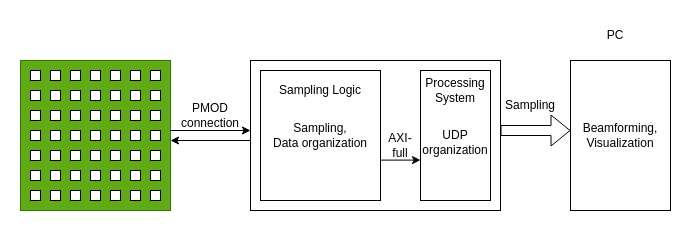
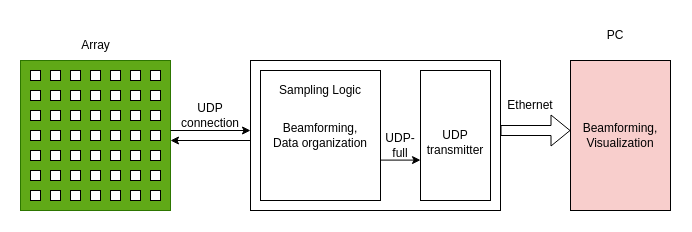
  <mxCell id="0" />
  <mxCell id="1" parent="0" />
  <mxCell id="2" value="" style="rounded=0;whiteSpace=wrap;html=1;" vertex="1" parent="1"><mxGeometry x="250" y="60" width="250" height="150" as="geometry" /></mxCell>
  <mxCell id="3" value="" style="rounded=0;whiteSpace=wrap;html=1;fillColor=#60a917;fontColor=#ffffff;strokeColor=#2D7600;" vertex="1" parent="1"><mxGeometry x="20" y="60" width="150" height="150" as="geometry" /></mxCell>
  <mxCell id="4" value="" style="rounded=0;whiteSpace=wrap;html=1;" vertex="1" parent="1"><mxGeometry x="30" y="70" width="10" height="10" as="geometry" /></mxCell>
  <mxCell id="5" value="" style="rounded=0;whiteSpace=wrap;html=1;" vertex="1" parent="1"><mxGeometry x="50" y="70" width="10" height="10" as="geometry" /></mxCell>
  <mxCell id="6" value="" style="rounded=0;whiteSpace=wrap;html=1;" vertex="1" parent="1"><mxGeometry x="70" y="70" width="10" height="10" as="geometry" /></mxCell>
  <mxCell id="7" value="" style="rounded=0;whiteSpace=wrap;html=1;" vertex="1" parent="1"><mxGeometry x="90" y="70" width="10" height="10" as="geometry" /></mxCell>
  <mxCell id="8" value="" style="rounded=0;whiteSpace=wrap;html=1;" vertex="1" parent="1"><mxGeometry x="110" y="70" width="10" height="10" as="geometry" /></mxCell>
  <mxCell id="9" value="" style="rounded=0;whiteSpace=wrap;html=1;" vertex="1" parent="1"><mxGeometry x="130" y="70" width="10" height="10" as="geometry" /></mxCell>
  <mxCell id="10" value="" style="rounded=0;whiteSpace=wrap;html=1;" vertex="1" parent="1"><mxGeometry x="150" y="70" width="10" height="10" as="geometry" /></mxCell>
  <mxCell id="11" value="" style="rounded=0;whiteSpace=wrap;html=1;" vertex="1" parent="1"><mxGeometry x="30" y="90" width="10" height="10" as="geometry" /></mxCell>
  <mxCell id="12" value="" style="rounded=0;whiteSpace=wrap;html=1;" vertex="1" parent="1"><mxGeometry x="50" y="90" width="10" height="10" as="geometry" /></mxCell>
  <mxCell id="13" value="" style="rounded=0;whiteSpace=wrap;html=1;" vertex="1" parent="1"><mxGeometry x="70" y="90" width="10" height="10" as="geometry" /></mxCell>
  <mxCell id="14" value="" style="rounded=0;whiteSpace=wrap;html=1;" vertex="1" parent="1"><mxGeometry x="90" y="90" width="10" height="10" as="geometry" /></mxCell>
  <mxCell id="15" value="" style="rounded=0;whiteSpace=wrap;html=1;" vertex="1" parent="1"><mxGeometry x="110" y="90" width="10" height="10" as="geometry" /></mxCell>
  <mxCell id="16" value="" style="rounded=0;whiteSpace=wrap;html=1;" vertex="1" parent="1"><mxGeometry x="130" y="90" width="10" height="10" as="geometry" /></mxCell>
  <mxCell id="17" value="" style="rounded=0;whiteSpace=wrap;html=1;" vertex="1" parent="1"><mxGeometry x="150" y="90" width="10" height="10" as="geometry" /></mxCell>
  <mxCell id="18" value="" style="rounded=0;whiteSpace=wrap;html=1;" vertex="1" parent="1"><mxGeometry x="30" y="110" width="10" height="10" as="geometry" /></mxCell>
  <mxCell id="19" value="" style="rounded=0;whiteSpace=wrap;html=1;" vertex="1" parent="1"><mxGeometry x="50" y="110" width="10" height="10" as="geometry" /></mxCell>
  <mxCell id="20" value="" style="rounded=0;whiteSpace=wrap;html=1;" vertex="1" parent="1"><mxGeometry x="70" y="110" width="10" height="10" as="geometry" /></mxCell>
  <mxCell id="21" value="" style="rounded=0;whiteSpace=wrap;html=1;" vertex="1" parent="1"><mxGeometry x="90" y="110" width="10" height="10" as="geometry" /></mxCell>
  <mxCell id="22" value="" style="rounded=0;whiteSpace=wrap;html=1;" vertex="1" parent="1"><mxGeometry x="110" y="110" width="10" height="10" as="geometry" /></mxCell>
  <mxCell id="23" value="" style="rounded=0;whiteSpace=wrap;html=1;" vertex="1" parent="1"><mxGeometry x="130" y="110" width="10" height="10" as="geometry" /></mxCell>
  <mxCell id="24" value="" style="rounded=0;whiteSpace=wrap;html=1;" vertex="1" parent="1"><mxGeometry x="150" y="110" width="10" height="10" as="geometry" /></mxCell>
  <mxCell id="25" value="" style="rounded=0;whiteSpace=wrap;html=1;" vertex="1" parent="1"><mxGeometry x="30" y="130" width="10" height="10" as="geometry" /></mxCell>
  <mxCell id="26" value="" style="rounded=0;whiteSpace=wrap;html=1;" vertex="1" parent="1"><mxGeometry x="50" y="130" width="10" height="10" as="geometry" /></mxCell>
  <mxCell id="27" value="" style="rounded=0;whiteSpace=wrap;html=1;" vertex="1" parent="1"><mxGeometry x="70" y="130" width="10" height="10" as="geometry" /></mxCell>
  <mxCell id="28" value="" style="rounded=0;whiteSpace=wrap;html=1;" vertex="1" parent="1"><mxGeometry x="90" y="130" width="10" height="10" as="geometry" /></mxCell>
  <mxCell id="29" value="" style="rounded=0;whiteSpace=wrap;html=1;" vertex="1" parent="1"><mxGeometry x="110" y="130" width="10" height="10" as="geometry" /></mxCell>
  <mxCell id="30" value="" style="rounded=0;whiteSpace=wrap;html=1;" vertex="1" parent="1"><mxGeometry x="130" y="130" width="10" height="10" as="geometry" /></mxCell>
  <mxCell id="31" value="" style="rounded=0;whiteSpace=wrap;html=1;" vertex="1" parent="1"><mxGeometry x="150" y="130" width="10" height="10" as="geometry" /></mxCell>
  <mxCell id="32" value="" style="rounded=0;whiteSpace=wrap;html=1;" vertex="1" parent="1"><mxGeometry x="30" y="150" width="10" height="10" as="geometry" /></mxCell>
  <mxCell id="33" value="" style="rounded=0;whiteSpace=wrap;html=1;" vertex="1" parent="1"><mxGeometry x="50" y="150" width="10" height="10" as="geometry" /></mxCell>
  <mxCell id="34" value="" style="rounded=0;whiteSpace=wrap;html=1;" vertex="1" parent="1"><mxGeometry x="70" y="150" width="10" height="10" as="geometry" /></mxCell>
  <mxCell id="35" value="" style="rounded=0;whiteSpace=wrap;html=1;" vertex="1" parent="1"><mxGeometry x="90" y="150" width="10" height="10" as="geometry" /></mxCell>
  <mxCell id="36" value="" style="rounded=0;whiteSpace=wrap;html=1;" vertex="1" parent="1"><mxGeometry x="110" y="150" width="10" height="10" as="geometry" /></mxCell>
  <mxCell id="37" value="" style="rounded=0;whiteSpace=wrap;html=1;" vertex="1" parent="1"><mxGeometry x="130" y="150" width="10" height="10" as="geometry" /></mxCell>
  <mxCell id="38" value="" style="rounded=0;whiteSpace=wrap;html=1;" vertex="1" parent="1"><mxGeometry x="150" y="150" width="10" height="10" as="geometry" /></mxCell>
  <mxCell id="39" value="" style="rounded=0;whiteSpace=wrap;html=1;" vertex="1" parent="1"><mxGeometry x="30" y="170" width="10" height="10" as="geometry" /></mxCell>
  <mxCell id="40" value="" style="rounded=0;whiteSpace=wrap;html=1;" vertex="1" parent="1"><mxGeometry x="50" y="170" width="10" height="10" as="geometry" /></mxCell>
  <mxCell id="41" value="" style="rounded=0;whiteSpace=wrap;html=1;" vertex="1" parent="1"><mxGeometry x="70" y="170" width="10" height="10" as="geometry" /></mxCell>
  <mxCell id="42" value="" style="rounded=0;whiteSpace=wrap;html=1;" vertex="1" parent="1"><mxGeometry x="90" y="170" width="10" height="10" as="geometry" /></mxCell>
  <mxCell id="43" value="" style="rounded=0;whiteSpace=wrap;html=1;" vertex="1" parent="1"><mxGeometry x="110" y="170" width="10" height="10" as="geometry" /></mxCell>
  <mxCell id="44" value="" style="rounded=0;whiteSpace=wrap;html=1;" vertex="1" parent="1"><mxGeometry x="130" y="170" width="10" height="10" as="geometry" /></mxCell>
  <mxCell id="45" value="" style="rounded=0;whiteSpace=wrap;html=1;" vertex="1" parent="1"><mxGeometry x="150" y="170" width="10" height="10" as="geometry" /></mxCell>
  <mxCell id="46" value="" style="rounded=0;whiteSpace=wrap;html=1;" vertex="1" parent="1"><mxGeometry x="30" y="190" width="10" height="10" as="geometry" /></mxCell>
  <mxCell id="47" value="" style="rounded=0;whiteSpace=wrap;html=1;" vertex="1" parent="1"><mxGeometry x="50" y="190" width="10" height="10" as="geometry" /></mxCell>
  <mxCell id="48" value="" style="rounded=0;whiteSpace=wrap;html=1;" vertex="1" parent="1"><mxGeometry x="70" y="190" width="10" height="10" as="geometry" /></mxCell>
  <mxCell id="49" value="" style="rounded=0;whiteSpace=wrap;html=1;" vertex="1" parent="1"><mxGeometry x="90" y="190" width="10" height="10" as="geometry" /></mxCell>
  <mxCell id="50" value="" style="rounded=0;whiteSpace=wrap;html=1;" vertex="1" parent="1"><mxGeometry x="110" y="190" width="10" height="10" as="geometry" /></mxCell>
  <mxCell id="51" value="" style="rounded=0;whiteSpace=wrap;html=1;" vertex="1" parent="1"><mxGeometry x="130" y="190" width="10" height="10" as="geometry" /></mxCell>
  <mxCell id="52" value="" style="rounded=0;whiteSpace=wrap;html=1;" vertex="1" parent="1"><mxGeometry x="150" y="190" width="10" height="10" as="geometry" /></mxCell>
+ <mxCell id="53" value="Array" style="text;html=1;align=center;verticalAlign=middle;resizable=0;points=[];autosize=1;strokeColor=none;fillColor=none;" vertex="1" parent="1"><mxGeometry x="70" y="30" width="50" height="30" as="geometry" /></mxCell>
  <mxCell id="54" value="" style="endArrow=classic;html=1;rounded=0;" edge="1" parent="1"><mxGeometry width="50" height="50" relative="1" as="geometry"><mxPoint x="170" y="130" as="sourcePoint" /><mxPoint x="250" y="130" as="targetPoint" /></mxGeometry></mxCell>
  <mxCell id="55" value="" style="endArrow=classic;html=1;rounded=0;" edge="1" parent="1"><mxGeometry width="50" height="50" relative="1" as="geometry"><mxPoint x="250" y="140" as="sourcePoint" /><mxPoint x="170" y="140" as="targetPoint" /></mxGeometry></mxCell>
- <mxCell id="56" value="&lt;div&gt;PMOD&lt;/div&gt;&lt;div&gt;connection&lt;/div&gt;" style="text;html=1;align=center;verticalAlign=middle;whiteSpace=wrap;rounded=0;" vertex="1" parent="1"><mxGeometry x="180" y="100" width="60" height="30" as="geometry" /></mxCell>
- <mxCell id="57" value="&lt;div&gt;Sampling,&lt;/div&gt;&lt;div&gt;Data organization&lt;/div&gt;" style="rounded=0;whiteSpace=wrap;html=1;" vertex="1" parent="1"><mxGeometry x="260" y="70" width="120" height="130" as="geometry" /></mxCell>
+ <mxCell id="56" value="&lt;div&gt;UDP&lt;/div&gt;&lt;div&gt;connection&lt;/div&gt;" style="text;html=1;align=center;verticalAlign=middle;whiteSpace=wrap;rounded=0;" vertex="1" parent="1"><mxGeometry x="180" y="100" width="60" height="30" as="geometry" /></mxCell>
+ <mxCell id="57" value="&lt;div&gt;Beamforming,&lt;/div&gt;&lt;div&gt;Data organization&lt;/div&gt;" style="rounded=0;whiteSpace=wrap;html=1;" vertex="1" parent="1"><mxGeometry x="260" y="70" width="120" height="130" as="geometry" /></mxCell>
  <mxCell id="58" value="Sampling Logic" style="text;html=1;align=center;verticalAlign=middle;whiteSpace=wrap;rounded=0;" vertex="1" parent="1"><mxGeometry x="260" y="75" width="120" height="30" as="geometry" /></mxCell>
- <mxCell id="59" value="&lt;div&gt;&lt;br&gt;&lt;/div&gt;&lt;div&gt;UDP&lt;/div&gt;organization" style="rounded=0;whiteSpace=wrap;html=1;" vertex="1" parent="1"><mxGeometry x="420" y="70" width="70" height="130" as="geometry" /></mxCell>
+ <mxCell id="59" value="&lt;div&gt;&lt;br&gt;&lt;/div&gt;&lt;div&gt;UDP&lt;/div&gt;transmitter" style="rounded=0;whiteSpace=wrap;html=1;" vertex="1" parent="1"><mxGeometry x="420" y="70" width="70" height="130" as="geometry" /></mxCell>
  <mxCell id="60" value="" style="endArrow=classic;html=1;rounded=0;" edge="1" parent="1"><mxGeometry width="50" height="50" relative="1" as="geometry"><mxPoint x="380" y="159.6" as="sourcePoint" /><mxPoint x="420" y="159.6" as="targetPoint" /></mxGeometry></mxCell>
- <mxCell id="61" value="Processing System" style="text;html=1;align=center;verticalAlign=middle;whiteSpace=wrap;rounded=0;" vertex="1" parent="1"><mxGeometry x="420" y="75" width="70" height="30" as="geometry" /></mxCell>
- <mxCell id="62" value="&lt;div&gt;AXI-&lt;/div&gt;&lt;div&gt;full&lt;/div&gt;" style="text;html=1;align=center;verticalAlign=middle;whiteSpace=wrap;rounded=0;" vertex="1" parent="1"><mxGeometry x="380" y="129.6" width="40" height="30" as="geometry" /></mxCell>
- <mxCell id="63" value="Beamforming,&lt;br&gt;&lt;div&gt;Visualization&lt;/div&gt;" style="rounded=0;whiteSpace=wrap;html=1;" vertex="1" parent="1"><mxGeometry x="570" y="60" width="100" height="150" as="geometry" /></mxCell>
+ <mxCell id="62" value="&lt;div&gt;UDP-&lt;/div&gt;&lt;div&gt;full&lt;/div&gt;" style="text;html=1;align=center;verticalAlign=middle;whiteSpace=wrap;rounded=0;" vertex="1" parent="1"><mxGeometry x="380" y="129.6" width="40" height="30" as="geometry" /></mxCell>
+ <mxCell id="63" value="Beamforming,&lt;br&gt;&lt;div&gt;Visualization&lt;/div&gt;" style="rounded=0;whiteSpace=wrap;html=1;fillColor=#f8cecc;" vertex="1" parent="1"><mxGeometry x="570" y="60" width="100" height="150" as="geometry" /></mxCell>
  <mxCell id="64" value="PC" style="text;html=1;align=center;verticalAlign=middle;whiteSpace=wrap;rounded=0;" vertex="1" parent="1"><mxGeometry x="565" y="20" width="100" height="30" as="geometry" /></mxCell>
  <mxCell id="65" value="" style="shape=flexArrow;endArrow=classic;html=1;rounded=0;" edge="1" parent="1"><mxGeometry width="50" height="50" relative="1" as="geometry"><mxPoint x="500" y="130" as="sourcePoint" /><mxPoint x="570" y="130" as="targetPoint" /></mxGeometry></mxCell>
- <mxCell id="66" value="Sampling" style="text;html=1;align=center;verticalAlign=middle;whiteSpace=wrap;rounded=0;" vertex="1" parent="1"><mxGeometry x="500" y="80" width="60" height="49.6" as="geometry" /></mxCell>
+ <mxCell id="66" value="Ethernet" style="text;html=1;align=center;verticalAlign=middle;whiteSpace=wrap;rounded=0;" vertex="1" parent="1"><mxGeometry x="500" y="80" width="60" height="49.6" as="geometry" /></mxCell>
